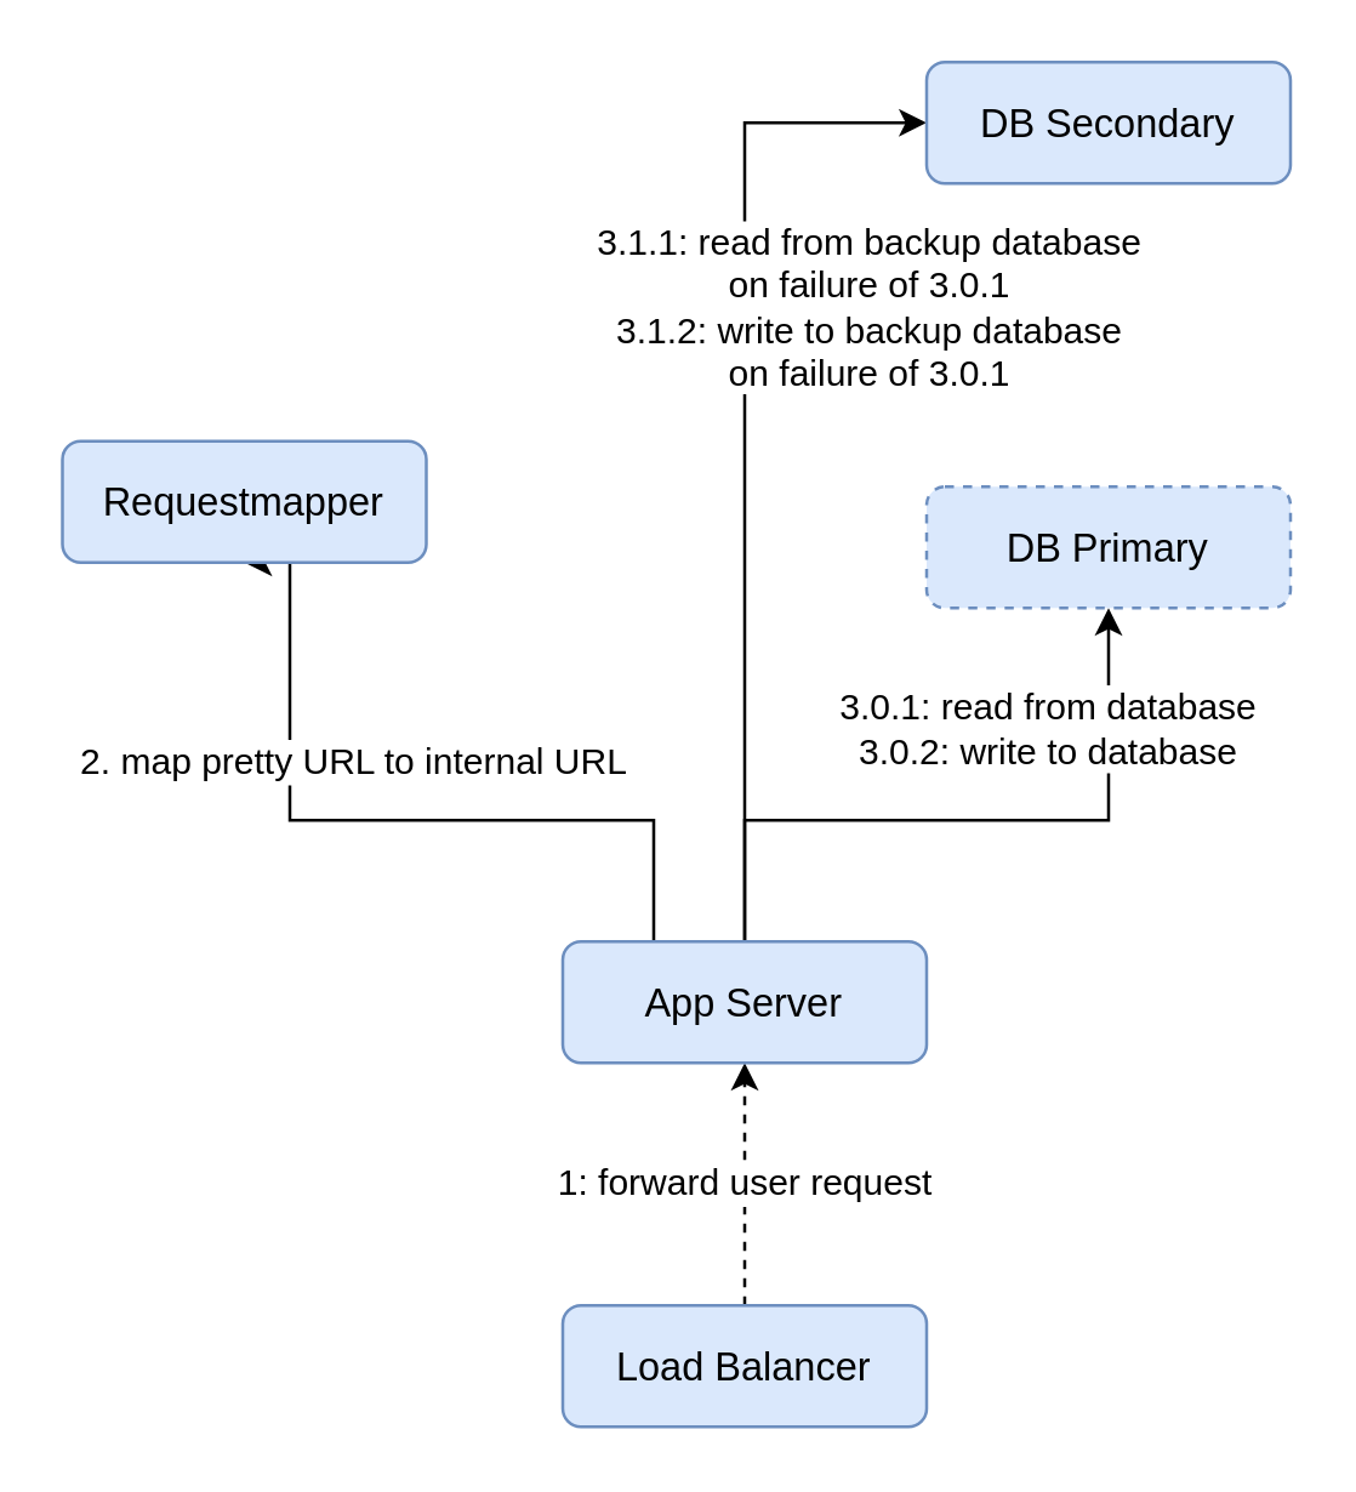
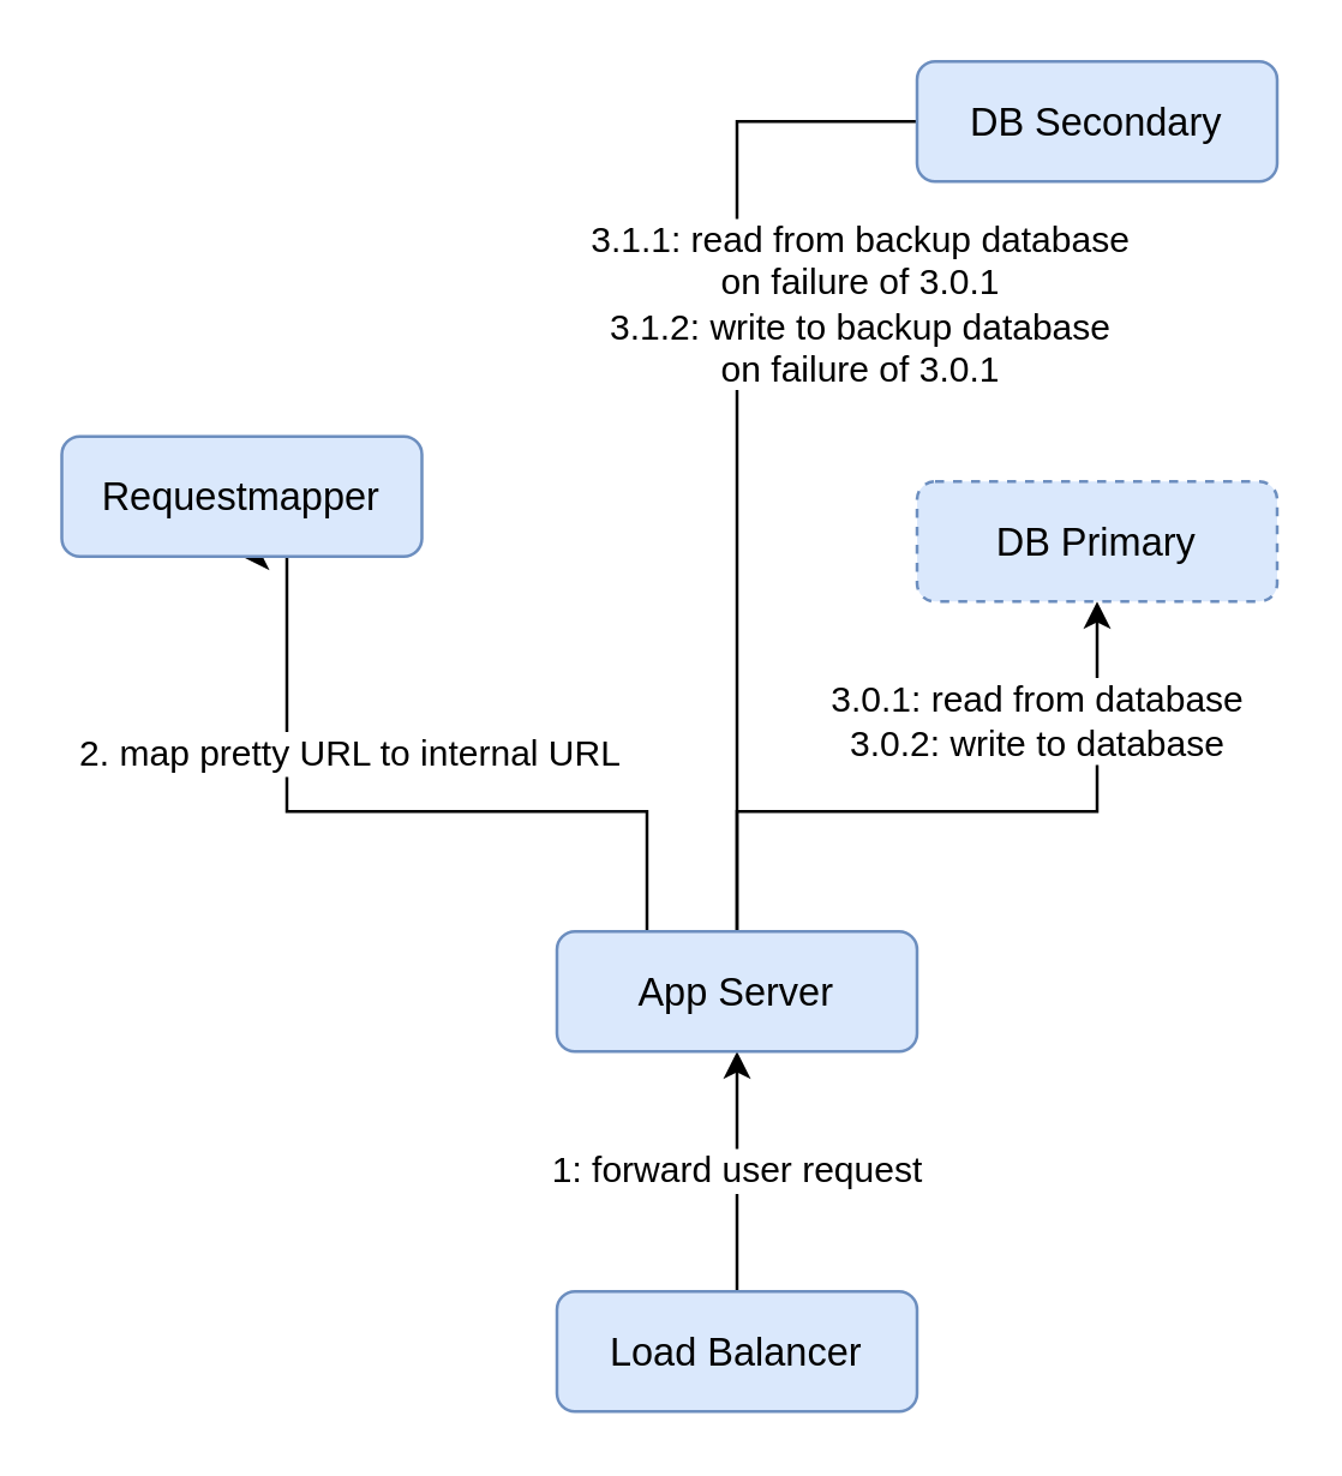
  <mxCell id="0" />
  <mxCell id="1" parent="0" />
- <mxCell id="2" value="&lt;font style=&quot;font-size: 12px&quot;&gt;1: forward user request&lt;/font&gt;" style="edgeStyle=orthogonalEdgeStyle;rounded=0;orthogonalLoop=1;jettySize=auto;html=1;exitX=0.5;exitY=0;exitDx=0;exitDy=0;entryX=0.5;entryY=1;entryDx=0;entryDy=0;labelBackgroundColor=#ffffff;dashed=1;" parent="1" source="9" target="8" edge="1"><mxGeometry relative="1" as="geometry"><mxPoint as="offset" /></mxGeometry></mxCell>
+ <mxCell id="2" value="&lt;font style=&quot;font-size: 12px&quot;&gt;1: forward user request&lt;/font&gt;" style="edgeStyle=orthogonalEdgeStyle;rounded=0;orthogonalLoop=1;jettySize=auto;html=1;exitX=0.5;exitY=0;exitDx=0;exitDy=0;entryX=0.5;entryY=1;entryDx=0;entryDy=0;labelBackgroundColor=#ffffff;" parent="1" source="9" target="8" edge="1"><mxGeometry relative="1" as="geometry"><mxPoint as="offset" /></mxGeometry></mxCell>
  <mxCell id="3" style="edgeStyle=orthogonalEdgeStyle;rounded=0;orthogonalLoop=1;jettySize=auto;html=1;exitX=0.25;exitY=0;exitDx=0;exitDy=0;entryX=0.5;entryY=1;entryDx=0;entryDy=0;labelBackgroundColor=#ffffff;" parent="1" source="8" target="12" edge="1"><mxGeometry relative="1" as="geometry"><Array as="points"><mxPoint x="215" y="270" /><mxPoint x="95" y="270" /></Array></mxGeometry></mxCell>
  <mxCell id="4" value="&lt;font style=&quot;font-size: 12px&quot;&gt;2. map pretty URL to internal URL&lt;/font&gt;" style="edgeLabel;html=1;align=center;verticalAlign=middle;resizable=0;points=[];" parent="3" vertex="1" connectable="0"><mxGeometry x="-0.016" y="1" relative="1" as="geometry"><mxPoint x="-12" y="-21" as="offset" /></mxGeometry></mxCell>
  <mxCell id="5" value="&lt;font style=&quot;font-size: 12px&quot;&gt;3.0.1: read from database&lt;br&gt;3.0.2: write to database&lt;br&gt;&lt;/font&gt;" style="edgeStyle=orthogonalEdgeStyle;rounded=0;orthogonalLoop=1;jettySize=auto;html=1;exitX=0.5;exitY=0;exitDx=0;exitDy=0;labelBackgroundColor=#ffffff;entryX=0.5;entryY=1;entryDx=0;entryDy=0;" parent="1" source="8" target="10" edge="1"><mxGeometry x="0.652" y="20" relative="1" as="geometry"><Array as="points"><mxPoint x="245" y="270" /><mxPoint x="365" y="270" /></Array><mxPoint as="offset" /></mxGeometry></mxCell>
- <mxCell id="6" style="edgeStyle=orthogonalEdgeStyle;rounded=0;orthogonalLoop=1;jettySize=auto;html=1;exitX=0.5;exitY=0;exitDx=0;exitDy=0;entryX=0;entryY=0.5;entryDx=0;entryDy=0;labelBackgroundColor=#ffffff;" parent="1" source="8" target="11" edge="1"><mxGeometry relative="1" as="geometry"><Array as="points"><mxPoint x="245" y="40" /></Array></mxGeometry></mxCell>
+ <mxCell id="6" style="edgeStyle=orthogonalEdgeStyle;rounded=0;orthogonalLoop=1;jettySize=auto;html=1;exitX=0.5;exitY=0;exitDx=0;exitDy=0;entryX=0;entryY=0.5;entryDx=0;entryDy=0;labelBackgroundColor=#ffffff;endArrow=none;" parent="1" source="8" target="11" edge="1"><mxGeometry relative="1" as="geometry"><Array as="points"><mxPoint x="245" y="40" /></Array></mxGeometry></mxCell>
  <mxCell id="7" value="&lt;font style=&quot;font-size: 12px&quot;&gt;3.1.1: read from backup database&lt;br&gt;on failure of 3.0.1&lt;br&gt;3.1.2: write to backup database&lt;br&gt;on failure of 3.0.1&lt;br&gt;&lt;/font&gt;" style="edgeLabel;html=1;align=center;verticalAlign=middle;resizable=0;points=[];" parent="6" vertex="1" connectable="0"><mxGeometry x="0.101" relative="1" as="geometry"><mxPoint x="40" y="-28" as="offset" /></mxGeometry></mxCell>
  <mxCell id="8" value="&lt;font style=&quot;font-size: 13px&quot;&gt;App Server&lt;/font&gt;" style="rounded=1;whiteSpace=wrap;html=1;fontSize=12;glass=0;strokeWidth=1;shadow=0;fillColor=#dae8fc;strokeColor=#6c8ebf;" parent="1" vertex="1"><mxGeometry x="185" y="310" width="120" height="40" as="geometry" /></mxCell>
  <mxCell id="9" value="&lt;font style=&quot;font-size: 13px&quot;&gt;Load Balancer&lt;/font&gt;" style="rounded=1;whiteSpace=wrap;html=1;fontSize=12;glass=0;strokeWidth=1;shadow=0;fillColor=#dae8fc;strokeColor=#6c8ebf;" parent="1" vertex="1"><mxGeometry x="185" y="430" width="120" height="40" as="geometry" /></mxCell>
  <mxCell id="10" value="&lt;font style=&quot;font-size: 13px&quot;&gt;DB Primary&lt;/font&gt;" style="rounded=1;whiteSpace=wrap;html=1;fontSize=12;glass=0;strokeWidth=1;shadow=0;fillColor=#dae8fc;strokeColor=#6c8ebf;dashed=1;" parent="1" vertex="1"><mxGeometry x="305" y="160" width="120" height="40" as="geometry" /></mxCell>
  <mxCell id="11" value="&lt;font style=&quot;font-size: 13px&quot;&gt;DB Secondary&lt;/font&gt;" style="rounded=1;whiteSpace=wrap;html=1;fontSize=12;glass=0;strokeWidth=1;shadow=0;fillColor=#dae8fc;strokeColor=#6c8ebf;" parent="1" vertex="1"><mxGeometry x="305" y="20" width="120" height="40" as="geometry" /></mxCell>
  <mxCell id="12" value="&lt;font style=&quot;font-size: 13px&quot;&gt;Requestmapper&lt;/font&gt;" style="rounded=1;whiteSpace=wrap;html=1;fontSize=12;glass=0;strokeWidth=1;shadow=0;fillColor=#dae8fc;strokeColor=#6c8ebf;" parent="1" vertex="1"><mxGeometry x="20" y="145" width="120" height="40" as="geometry" /></mxCell>
